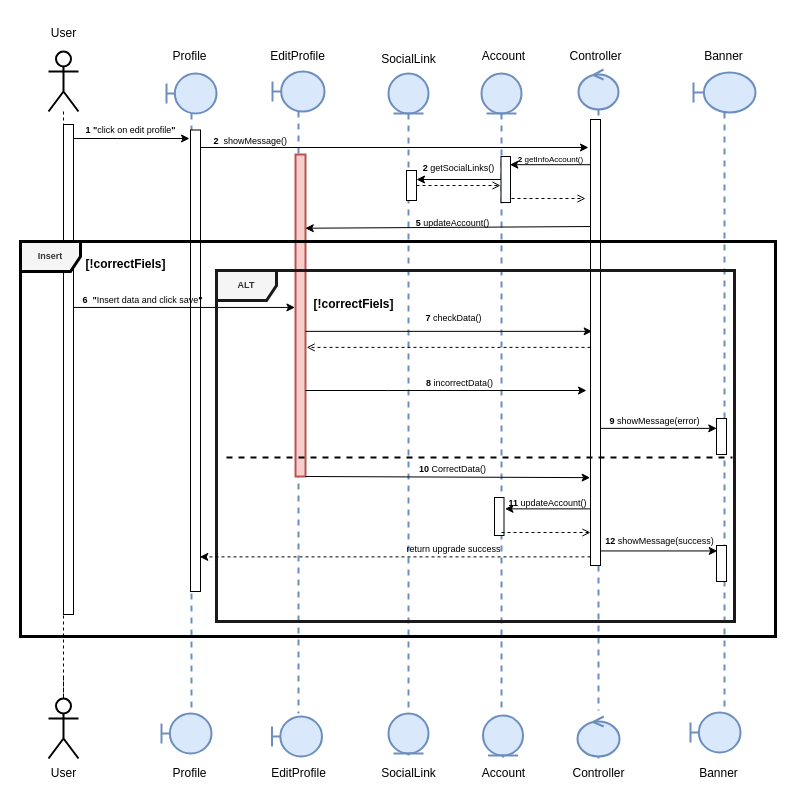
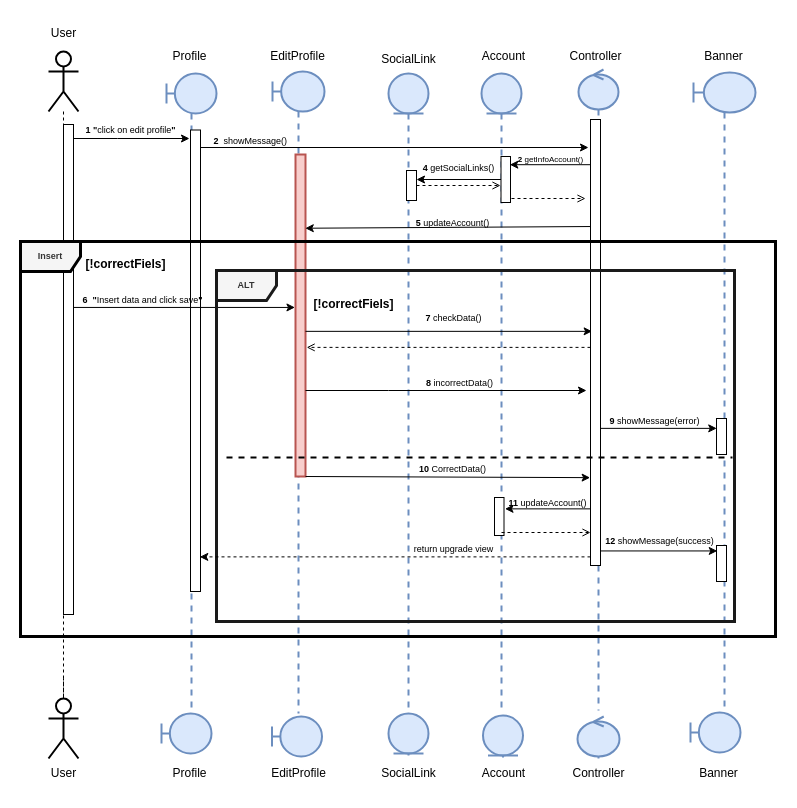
  <mxCell id="0" />
  <mxCell id="1" parent="0" />
  <mxCell id="2" style="edgeStyle=orthogonalEdgeStyle;rounded=0;orthogonalLoop=1;jettySize=auto;html=1;dashed=1;endArrow=none;endFill=0;startArrow=none;" parent="1" source="71" edge="1"><mxGeometry relative="1" as="geometry"><mxPoint x="63" y="707" as="targetPoint" /></mxGeometry></mxCell>
  <mxCell id="3" value="" style="shape=umlActor;verticalLabelPosition=bottom;verticalAlign=top;html=1;outlineConnect=0;strokeWidth=2;" parent="1" vertex="1"><mxGeometry x="48" y="51" width="30" height="60" as="geometry" /></mxCell>
  <mxCell id="4" value="" style="shape=umlLifeline;participant=umlBoundary;perimeter=lifelinePerimeter;whiteSpace=wrap;html=1;container=1;collapsible=0;recursiveResize=0;verticalAlign=top;spacingTop=36;outlineConnect=0;strokeWidth=2;fillColor=#dae8fc;strokeColor=#6c8ebf;" parent="1" vertex="1"><mxGeometry x="166" y="73" width="50" height="637" as="geometry" /></mxCell>
  <mxCell id="5" value="" style="html=1;points=[];perimeter=orthogonalPerimeter;strokeWidth=1;" parent="4" vertex="1"><mxGeometry x="24" y="56.5" width="10" height="461.5" as="geometry" /></mxCell>
  <mxCell id="6" value="" style="shape=umlLifeline;participant=umlBoundary;perimeter=lifelinePerimeter;whiteSpace=wrap;html=1;container=1;collapsible=0;recursiveResize=0;verticalAlign=top;spacingTop=36;outlineConnect=0;strokeWidth=2;fillColor=#dae8fc;strokeColor=#6c8ebf;" parent="1" vertex="1"><mxGeometry x="272" y="71" width="52" height="642" as="geometry" /></mxCell>
  <mxCell id="7" value="" style="html=1;points=[];perimeter=orthogonalPerimeter;strokeWidth=2;fillColor=#f8cecc;strokeColor=#b85450;" parent="6" vertex="1"><mxGeometry x="23" y="83" width="10" height="322" as="geometry" /></mxCell>
  <mxCell id="8" value="Profile" style="text;html=1;align=center;verticalAlign=middle;resizable=0;points=[];autosize=1;strokeColor=none;fillColor=none;" parent="1" vertex="1"><mxGeometry x="163" y="43" width="52" height="26" as="geometry" /></mxCell>
  <mxCell id="9" value="EditProfile" style="text;html=1;align=center;verticalAlign=middle;resizable=0;points=[];autosize=1;strokeColor=none;fillColor=none;" parent="1" vertex="1"><mxGeometry x="260" y="43" width="73" height="26" as="geometry" /></mxCell>
  <mxCell id="10" value="" style="shape=umlLifeline;participant=umlEntity;perimeter=lifelinePerimeter;whiteSpace=wrap;html=1;container=1;collapsible=0;recursiveResize=0;verticalAlign=top;spacingTop=36;outlineConnect=0;strokeWidth=2;fillColor=#dae8fc;strokeColor=#6c8ebf;" parent="1" vertex="1"><mxGeometry x="388" y="73" width="40" height="639" as="geometry" /></mxCell>
  <mxCell id="11" value="" style="html=1;points=[];perimeter=orthogonalPerimeter;strokeWidth=1;" parent="10" vertex="1"><mxGeometry x="18" y="97" width="10" height="30" as="geometry" /></mxCell>
  <mxCell id="12" value="" style="shape=umlLifeline;participant=umlEntity;perimeter=lifelinePerimeter;whiteSpace=wrap;html=1;container=1;collapsible=0;recursiveResize=0;verticalAlign=top;spacingTop=36;outlineConnect=0;strokeWidth=2;fillColor=#dae8fc;strokeColor=#6c8ebf;" parent="1" vertex="1"><mxGeometry x="481" y="73" width="40" height="638" as="geometry" /></mxCell>
  <mxCell id="13" value="" style="html=1;points=[];perimeter=orthogonalPerimeter;strokeWidth=1;" parent="12" vertex="1"><mxGeometry x="19.5" y="83" width="9.5" height="46" as="geometry" /></mxCell>
  <mxCell id="14" value="" style="html=1;points=[];perimeter=orthogonalPerimeter;strokeWidth=1;" parent="12" vertex="1"><mxGeometry x="13" y="424" width="9.5" height="38" as="geometry" /></mxCell>
  <mxCell id="15" value="" style="shape=umlLifeline;participant=umlControl;perimeter=lifelinePerimeter;whiteSpace=wrap;html=1;container=1;collapsible=0;recursiveResize=0;verticalAlign=top;spacingTop=36;outlineConnect=0;strokeWidth=2;fillColor=#dae8fc;strokeColor=#6c8ebf;" parent="1" vertex="1"><mxGeometry x="578" y="69" width="40" height="641" as="geometry" /></mxCell>
  <mxCell id="16" value="" style="html=1;points=[];perimeter=orthogonalPerimeter;strokeWidth=1;" parent="15" vertex="1"><mxGeometry x="12" y="50" width="10" height="446" as="geometry" /></mxCell>
  <mxCell id="17" value="SocialLink" style="text;html=1;align=center;verticalAlign=middle;resizable=0;points=[];autosize=1;strokeColor=none;fillColor=none;" parent="1" vertex="1"><mxGeometry x="371.5" y="46" width="73" height="26" as="geometry" /></mxCell>
  <mxCell id="18" value="Account" style="text;html=1;align=center;verticalAlign=middle;resizable=0;points=[];autosize=1;strokeColor=none;fillColor=none;" parent="1" vertex="1"><mxGeometry x="472" y="43" width="61" height="26" as="geometry" /></mxCell>
  <mxCell id="19" value="Controller" style="text;html=1;align=center;verticalAlign=middle;resizable=0;points=[];autosize=1;strokeColor=none;fillColor=none;" parent="1" vertex="1"><mxGeometry x="560" y="43" width="70" height="26" as="geometry" /></mxCell>
  <mxCell id="20" style="rounded=0;orthogonalLoop=1;jettySize=auto;html=1;endArrow=classic;endFill=1;" parent="1" source="22" edge="1"><mxGeometry relative="1" as="geometry"><Array as="points"><mxPoint x="117" y="138" /></Array><mxPoint x="189" y="138" as="targetPoint" /></mxGeometry></mxCell>
  <mxCell id="21" style="edgeStyle=none;rounded=0;orthogonalLoop=1;jettySize=auto;html=1;entryX=-0.055;entryY=0.475;entryDx=0;entryDy=0;entryPerimeter=0;fontSize=9;endArrow=classic;endFill=1;" parent="1" source="22" target="7" edge="1"><mxGeometry relative="1" as="geometry" /></mxCell>
  <mxCell id="22" value="" style="html=1;points=[];perimeter=orthogonalPerimeter;" parent="1" vertex="1"><mxGeometry x="63" y="124" width="10" height="490" as="geometry" /></mxCell>
  <mxCell id="23" value="User" style="text;html=1;align=center;verticalAlign=middle;resizable=0;points=[];autosize=1;strokeColor=none;fillColor=none;" parent="1" vertex="1"><mxGeometry x="41.5" y="20" width="43" height="26" as="geometry" /></mxCell>
  <mxCell id="24" value="&lt;font style=&quot;font-size: 9px;&quot;&gt;&lt;b&gt;1 &quot;&lt;/b&gt;click on edit profile&lt;b&gt;&quot;&lt;/b&gt;&lt;/font&gt;" style="text;html=1;align=center;verticalAlign=middle;resizable=0;points=[];autosize=1;strokeColor=none;fillColor=none;" parent="1" vertex="1"><mxGeometry x="76" y="116" width="108" height="26" as="geometry" /></mxCell>
  <mxCell id="25" style="edgeStyle=none;rounded=0;orthogonalLoop=1;jettySize=auto;html=1;fontSize=9;endArrow=classic;endFill=1;" parent="1" source="5" edge="1"><mxGeometry relative="1" as="geometry"><mxPoint x="588" y="147" as="targetPoint" /></mxGeometry></mxCell>
  <mxCell id="26" value="&lt;b&gt;2&amp;nbsp; &lt;/b&gt;showMessage()&amp;nbsp;" style="text;html=1;align=center;verticalAlign=middle;resizable=0;points=[];autosize=1;strokeColor=none;fillColor=none;fontSize=9;" parent="1" vertex="1"><mxGeometry x="203" y="129" width="95" height="23" as="geometry" /></mxCell>
  <mxCell id="27" style="edgeStyle=none;rounded=0;orthogonalLoop=1;jettySize=auto;html=1;fontSize=9;endArrow=classic;endFill=1;entryX=0.931;entryY=0.178;entryDx=0;entryDy=0;entryPerimeter=0;" parent="1" source="16" target="13" edge="1"><mxGeometry relative="1" as="geometry"><mxPoint x="942.724" y="165" as="targetPoint" /></mxGeometry></mxCell>
  <mxCell id="28" value="&lt;font style=&quot;font-size: 8px;&quot;&gt;&lt;b&gt;2 &lt;/b&gt;getInfoAccount()&lt;/font&gt;" style="text;html=1;align=center;verticalAlign=middle;resizable=0;points=[];autosize=1;strokeColor=none;fillColor=none;fontSize=9;" parent="1" vertex="1"><mxGeometry x="508" y="147" width="83" height="23" as="geometry" /></mxCell>
  <mxCell id="29" style="edgeStyle=none;rounded=0;orthogonalLoop=1;jettySize=auto;html=1;fontSize=9;endArrow=classic;endFill=1;" parent="1" source="13" target="11" edge="1"><mxGeometry relative="1" as="geometry" /></mxCell>
- <mxCell id="30" value="&lt;b&gt;2 &lt;/b&gt;getSocialLinks()" style="text;html=1;align=center;verticalAlign=middle;resizable=0;points=[];autosize=1;strokeColor=none;fillColor=none;fontSize=9;" parent="1" vertex="1"><mxGeometry x="413" y="156" width="90" height="23" as="geometry" /></mxCell>
+ <mxCell id="30" value="&lt;b&gt;4 &lt;/b&gt;getSocialLinks()" style="text;html=1;align=center;verticalAlign=middle;resizable=0;points=[];autosize=1;strokeColor=none;fillColor=none;fontSize=9;" parent="1" vertex="1"><mxGeometry x="413" y="156" width="90" height="23" as="geometry" /></mxCell>
  <mxCell id="31" style="edgeStyle=none;rounded=0;orthogonalLoop=1;jettySize=auto;html=1;fontSize=9;endArrow=open;endFill=0;dashed=1;" parent="1" source="11" target="12" edge="1"><mxGeometry relative="1" as="geometry" /></mxCell>
  <mxCell id="32" style="edgeStyle=none;rounded=0;orthogonalLoop=1;jettySize=auto;html=1;fontSize=9;endArrow=open;endFill=0;dashed=1;" parent="1" edge="1"><mxGeometry relative="1" as="geometry"><mxPoint x="511" y="198" as="sourcePoint" /><mxPoint x="585" y="198" as="targetPoint" /></mxGeometry></mxCell>
  <mxCell id="33" style="edgeStyle=none;rounded=0;orthogonalLoop=1;jettySize=auto;html=1;fontSize=9;endArrow=classic;endFill=1;exitX=-0.038;exitY=0.24;exitDx=0;exitDy=0;exitPerimeter=0;entryX=0.979;entryY=0.229;entryDx=0;entryDy=0;entryPerimeter=0;" parent="1" source="16" target="7" edge="1"><mxGeometry relative="1" as="geometry"><mxPoint x="309" y="227" as="targetPoint" /></mxGeometry></mxCell>
  <mxCell id="34" value="&lt;b&gt;5 &lt;/b&gt;updateAccount()" style="text;html=1;align=center;verticalAlign=middle;resizable=0;points=[];autosize=1;strokeColor=none;fillColor=none;fontSize=9;" parent="1" vertex="1"><mxGeometry x="405" y="211.5" width="94" height="23" as="geometry" /></mxCell>
  <mxCell id="35" value="&lt;b&gt;6&amp;nbsp; &quot;&lt;/b&gt;Insert data and click save&lt;b&gt;&quot;&lt;/b&gt;" style="text;html=1;align=center;verticalAlign=middle;resizable=0;points=[];autosize=1;strokeColor=none;fillColor=none;fontSize=9;" parent="1" vertex="1"><mxGeometry x="73" y="288" width="138" height="23" as="geometry" /></mxCell>
  <mxCell id="36" style="edgeStyle=none;rounded=0;orthogonalLoop=1;jettySize=auto;html=1;entryX=0.162;entryY=0.475;entryDx=0;entryDy=0;entryPerimeter=0;fontSize=9;endArrow=classic;endFill=1;" parent="1" source="7" target="16" edge="1"><mxGeometry relative="1" as="geometry" /></mxCell>
  <mxCell id="37" value="&lt;b&gt;7&amp;nbsp;&lt;/b&gt;checkData()" style="text;html=1;align=center;verticalAlign=middle;resizable=0;points=[];autosize=1;strokeColor=none;fillColor=none;fontSize=9;" parent="1" vertex="1"><mxGeometry x="415.5" y="306" width="74" height="23" as="geometry" /></mxCell>
  <mxCell id="38" style="edgeStyle=none;rounded=0;orthogonalLoop=1;jettySize=auto;html=1;entryX=1.117;entryY=0.599;entryDx=0;entryDy=0;entryPerimeter=0;fontSize=9;endArrow=open;endFill=0;dashed=1;" parent="1" source="16" target="7" edge="1"><mxGeometry relative="1" as="geometry" /></mxCell>
  <mxCell id="39" value="&lt;b&gt;&lt;font style=&quot;font-size: 12px;&quot;&gt;[!correctFiels]&lt;/font&gt;&lt;/b&gt;" style="text;html=1;align=center;verticalAlign=middle;resizable=0;points=[];autosize=1;strokeColor=none;fillColor=none;fontSize=9;" parent="1" vertex="1"><mxGeometry x="76" y="251" width="98" height="26" as="geometry" /></mxCell>
  <mxCell id="40" style="edgeStyle=none;rounded=0;orthogonalLoop=1;jettySize=auto;html=1;fontSize=12;endArrow=classic;endFill=1;" parent="1" source="7" edge="1"><mxGeometry relative="1" as="geometry"><mxPoint x="586" y="390" as="targetPoint" /><Array as="points"><mxPoint x="388" y="390" /></Array></mxGeometry></mxCell>
  <mxCell id="41" value="&lt;font style=&quot;font-size: 9px;&quot;&gt;&lt;b&gt;8&amp;nbsp;&lt;/b&gt;incorrectData()&lt;/font&gt;" style="text;html=1;align=center;verticalAlign=middle;resizable=0;points=[];autosize=1;strokeColor=none;fillColor=none;fontSize=12;" parent="1" vertex="1"><mxGeometry x="416" y="369" width="85" height="26" as="geometry" /></mxCell>
  <mxCell id="42" value="" style="shape=umlLifeline;participant=umlBoundary;perimeter=lifelinePerimeter;whiteSpace=wrap;html=1;container=1;collapsible=0;recursiveResize=0;verticalAlign=top;spacingTop=36;outlineConnect=0;strokeWidth=2;fillColor=#dae8fc;strokeColor=#6c8ebf;" parent="1" vertex="1"><mxGeometry x="693" y="72" width="62" height="640" as="geometry" /></mxCell>
  <mxCell id="43" value="" style="html=1;points=[];perimeter=orthogonalPerimeter;strokeWidth=1;" parent="42" vertex="1"><mxGeometry x="23" y="346" width="10" height="36" as="geometry" /></mxCell>
  <mxCell id="44" value="" style="html=1;points=[];perimeter=orthogonalPerimeter;strokeWidth=1;" parent="42" vertex="1"><mxGeometry x="23" y="473" width="10" height="36" as="geometry" /></mxCell>
  <mxCell id="45" value="Banner" style="text;html=1;align=center;verticalAlign=middle;resizable=0;points=[];autosize=1;strokeColor=none;fillColor=none;" parent="1" vertex="1"><mxGeometry x="694" y="43" width="57" height="26" as="geometry" /></mxCell>
  <mxCell id="46" style="edgeStyle=none;rounded=0;orthogonalLoop=1;jettySize=auto;html=1;entryX=0.024;entryY=0.274;entryDx=0;entryDy=0;entryPerimeter=0;fontSize=9;endArrow=classic;endFill=1;" parent="1" source="16" target="43" edge="1"><mxGeometry relative="1" as="geometry" /></mxCell>
  <mxCell id="47" value="&lt;b&gt;9&amp;nbsp;&lt;/b&gt;showMessage(error)" style="text;html=1;align=center;verticalAlign=middle;resizable=0;points=[];autosize=1;strokeColor=none;fillColor=none;fontSize=9;" parent="1" vertex="1"><mxGeometry x="600" y="409" width="108" height="23" as="geometry" /></mxCell>
  <mxCell id="48" style="edgeStyle=none;rounded=0;orthogonalLoop=1;jettySize=auto;html=1;entryX=-0.038;entryY=0.803;entryDx=0;entryDy=0;entryPerimeter=0;fontSize=9;endArrow=classic;endFill=1;" parent="1" source="7" target="16" edge="1"><mxGeometry relative="1" as="geometry" /></mxCell>
  <mxCell id="49" value="&lt;b&gt;10&amp;nbsp;&lt;/b&gt;CorrectData()" style="text;html=1;align=center;verticalAlign=middle;resizable=0;points=[];autosize=1;strokeColor=none;fillColor=none;fontSize=9;" parent="1" vertex="1"><mxGeometry x="409.5" y="457" width="85" height="23" as="geometry" /></mxCell>
  <mxCell id="50" style="edgeStyle=none;rounded=0;orthogonalLoop=1;jettySize=auto;html=1;entryX=1.105;entryY=0.299;entryDx=0;entryDy=0;entryPerimeter=0;fontSize=9;endArrow=classic;endFill=1;" parent="1" source="16" target="14" edge="1"><mxGeometry relative="1" as="geometry" /></mxCell>
  <mxCell id="51" value="&lt;b&gt;11&amp;nbsp;&lt;/b&gt;updateAccount()" style="text;html=1;align=center;verticalAlign=middle;resizable=0;points=[];autosize=1;strokeColor=none;fillColor=none;fontSize=9;" parent="1" vertex="1"><mxGeometry x="499" y="491" width="96" height="23" as="geometry" /></mxCell>
  <mxCell id="52" style="edgeStyle=none;rounded=0;orthogonalLoop=1;jettySize=auto;html=1;fontSize=9;endArrow=open;endFill=0;dashed=1;" parent="1" edge="1"><mxGeometry relative="1" as="geometry"><mxPoint x="501" y="532" as="sourcePoint" /><mxPoint x="590" y="532" as="targetPoint" /></mxGeometry></mxCell>
  <mxCell id="53" style="edgeStyle=none;rounded=0;orthogonalLoop=1;jettySize=auto;html=1;fontSize=9;endArrow=classic;endFill=1;entryX=0.076;entryY=0.151;entryDx=0;entryDy=0;entryPerimeter=0;" parent="1" source="16" target="44" edge="1"><mxGeometry relative="1" as="geometry"><mxPoint x="713" y="582" as="targetPoint" /></mxGeometry></mxCell>
  <mxCell id="54" value="&lt;b&gt;12 &lt;/b&gt;showMessage(success)" style="text;html=1;align=center;verticalAlign=middle;resizable=0;points=[];autosize=1;strokeColor=none;fillColor=none;fontSize=9;" parent="1" vertex="1"><mxGeometry x="595" y="529" width="127" height="23" as="geometry" /></mxCell>
  <mxCell id="55" value="&lt;b&gt;&lt;font style=&quot;font-size: 12px;&quot;&gt;[!correctFiels]&lt;/font&gt;&lt;/b&gt;" style="text;html=1;align=center;verticalAlign=middle;resizable=0;points=[];autosize=1;strokeColor=none;fillColor=none;fontSize=9;" parent="1" vertex="1"><mxGeometry x="304" y="291" width="98" height="26" as="geometry" /></mxCell>
  <mxCell id="56" style="edgeStyle=none;rounded=0;orthogonalLoop=1;jettySize=auto;html=1;fontSize=9;endArrow=none;endFill=0;strokeWidth=2;dashed=1;" parent="1" edge="1"><mxGeometry relative="1" as="geometry"><mxPoint x="732" y="457" as="targetPoint" /><mxPoint x="226" y="457" as="sourcePoint" /></mxGeometry></mxCell>
  <mxCell id="57" value="Profile" style="text;html=1;align=center;verticalAlign=middle;resizable=0;points=[];autosize=1;strokeColor=none;fillColor=none;" parent="1" vertex="1"><mxGeometry x="163" y="760" width="52" height="26" as="geometry" /></mxCell>
  <mxCell id="58" value="EditProfile" style="text;html=1;align=center;verticalAlign=middle;resizable=0;points=[];autosize=1;strokeColor=none;fillColor=none;" parent="1" vertex="1"><mxGeometry x="261.5" y="760" width="73" height="26" as="geometry" /></mxCell>
  <mxCell id="59" value="SocialLink" style="text;html=1;align=center;verticalAlign=middle;resizable=0;points=[];autosize=1;strokeColor=none;fillColor=none;" parent="1" vertex="1"><mxGeometry x="371.5" y="760" width="73" height="26" as="geometry" /></mxCell>
  <mxCell id="60" value="Account" style="text;html=1;align=center;verticalAlign=middle;resizable=0;points=[];autosize=1;strokeColor=none;fillColor=none;" parent="1" vertex="1"><mxGeometry x="472" y="760" width="61" height="26" as="geometry" /></mxCell>
  <mxCell id="61" value="Controller" style="text;html=1;align=center;verticalAlign=middle;resizable=0;points=[];autosize=1;strokeColor=none;fillColor=none;" parent="1" vertex="1"><mxGeometry x="563" y="760" width="70" height="26" as="geometry" /></mxCell>
  <mxCell id="62" value="User" style="text;html=1;align=center;verticalAlign=middle;resizable=0;points=[];autosize=1;strokeColor=none;fillColor=none;" parent="1" vertex="1"><mxGeometry x="41.5" y="760" width="43" height="26" as="geometry" /></mxCell>
  <mxCell id="63" value="Banner" style="text;html=1;align=center;verticalAlign=middle;resizable=0;points=[];autosize=1;strokeColor=none;fillColor=none;" parent="1" vertex="1"><mxGeometry x="689.5" y="760" width="57" height="26" as="geometry" /></mxCell>
  <mxCell id="64" value="" style="shape=umlLifeline;participant=umlBoundary;perimeter=lifelinePerimeter;whiteSpace=wrap;html=1;container=1;collapsible=0;recursiveResize=0;verticalAlign=top;spacingTop=36;outlineConnect=0;strokeWidth=2;fontSize=9;fillColor=#dae8fc;strokeColor=#6c8ebf;" parent="1" vertex="1"><mxGeometry x="161" y="713" width="50" height="40" as="geometry" /></mxCell>
  <mxCell id="65" value="" style="shape=umlLifeline;participant=umlBoundary;perimeter=lifelinePerimeter;whiteSpace=wrap;html=1;container=1;collapsible=0;recursiveResize=0;verticalAlign=top;spacingTop=36;outlineConnect=0;strokeWidth=2;fontSize=9;fillColor=#dae8fc;strokeColor=#6c8ebf;" parent="1" vertex="1"><mxGeometry x="271.5" y="716" width="50" height="40" as="geometry" /></mxCell>
  <mxCell id="66" value="" style="shape=umlLifeline;participant=umlBoundary;perimeter=lifelinePerimeter;whiteSpace=wrap;html=1;container=1;collapsible=0;recursiveResize=0;verticalAlign=top;spacingTop=36;outlineConnect=0;strokeWidth=2;fontSize=9;fillColor=#dae8fc;strokeColor=#6c8ebf;" parent="1" vertex="1"><mxGeometry x="690" y="712" width="50" height="40" as="geometry" /></mxCell>
  <mxCell id="67" value="" style="shape=umlLifeline;participant=umlEntity;perimeter=lifelinePerimeter;whiteSpace=wrap;html=1;container=1;collapsible=0;recursiveResize=0;verticalAlign=top;spacingTop=36;outlineConnect=0;strokeWidth=2;fontSize=9;fillColor=#dae8fc;strokeColor=#6c8ebf;" parent="1" vertex="1"><mxGeometry x="388" y="713" width="40" height="42" as="geometry" /></mxCell>
  <mxCell id="68" value="" style="shape=umlLifeline;participant=umlEntity;perimeter=lifelinePerimeter;whiteSpace=wrap;html=1;container=1;collapsible=0;recursiveResize=0;verticalAlign=top;spacingTop=36;outlineConnect=0;strokeWidth=2;fontSize=9;fillColor=#dae8fc;strokeColor=#6c8ebf;" parent="1" vertex="1"><mxGeometry x="482.5" y="715" width="40" height="42" as="geometry" /></mxCell>
  <mxCell id="69" value="" style="shape=umlLifeline;participant=umlControl;perimeter=lifelinePerimeter;whiteSpace=wrap;html=1;container=1;collapsible=0;recursiveResize=0;verticalAlign=top;spacingTop=36;outlineConnect=0;strokeWidth=2;fontSize=9;fillColor=#dae8fc;strokeColor=#6c8ebf;" parent="1" vertex="1"><mxGeometry x="577" y="716" width="42" height="42" as="geometry" /></mxCell>
  <mxCell id="70" value="" style="edgeStyle=orthogonalEdgeStyle;rounded=0;orthogonalLoop=1;jettySize=auto;html=1;dashed=1;endArrow=none;endFill=0;" parent="1" source="3" target="71" edge="1"><mxGeometry relative="1" as="geometry"><mxPoint x="63" y="707" as="targetPoint" /><mxPoint x="63" y="111" as="sourcePoint" /></mxGeometry></mxCell>
  <mxCell id="71" value="" style="shape=umlActor;verticalLabelPosition=bottom;verticalAlign=top;html=1;outlineConnect=0;strokeWidth=2;" parent="1" vertex="1"><mxGeometry x="48" y="698" width="30" height="60" as="geometry" /></mxCell>
  <mxCell id="72" value="&lt;b&gt;ALT&lt;/b&gt;" style="shape=umlFrame;whiteSpace=wrap;html=1;strokeWidth=3;fontSize=9;fillColor=#f5f5f5;fontColor=#333333;strokeColor=#1A1A1A;" parent="1" vertex="1"><mxGeometry x="216" y="270" width="518" height="351" as="geometry" /></mxCell>
  <mxCell id="73" value="&lt;b&gt;Insert&lt;/b&gt;" style="shape=umlFrame;whiteSpace=wrap;html=1;strokeWidth=3;fontSize=9;fillColor=#f5f5f5;fontColor=#333333;strokeColor=#000000;" parent="1" vertex="1"><mxGeometry x="20" y="241" width="755" height="395" as="geometry" /></mxCell>
  <mxCell id="74" style="rounded=0;orthogonalLoop=1;jettySize=auto;html=1;entryX=0.928;entryY=0.925;entryDx=0;entryDy=0;entryPerimeter=0;dashed=1;" parent="1" source="16" target="5" edge="1"><mxGeometry relative="1" as="geometry" /></mxCell>
- <mxCell id="75" value="&lt;font style=&quot;font-size: 9px;&quot;&gt;return upgrade success&lt;/font&gt;" style="text;html=1;align=center;verticalAlign=middle;resizable=0;points=[];autosize=1;strokeColor=none;fillColor=none;" parent="1" vertex="1"><mxGeometry x="403.5" y="535" width="98" height="26" as="geometry" /></mxCell>
+ <mxCell id="75" value="&lt;font style=&quot;font-size: 9px;&quot;&gt;return upgrade view&lt;/font&gt;" style="text;html=1;align=center;verticalAlign=middle;resizable=0;points=[];autosize=1;strokeColor=none;fillColor=none;" parent="1" vertex="1"><mxGeometry x="403.5" y="535" width="98" height="26" as="geometry" /></mxCell>
